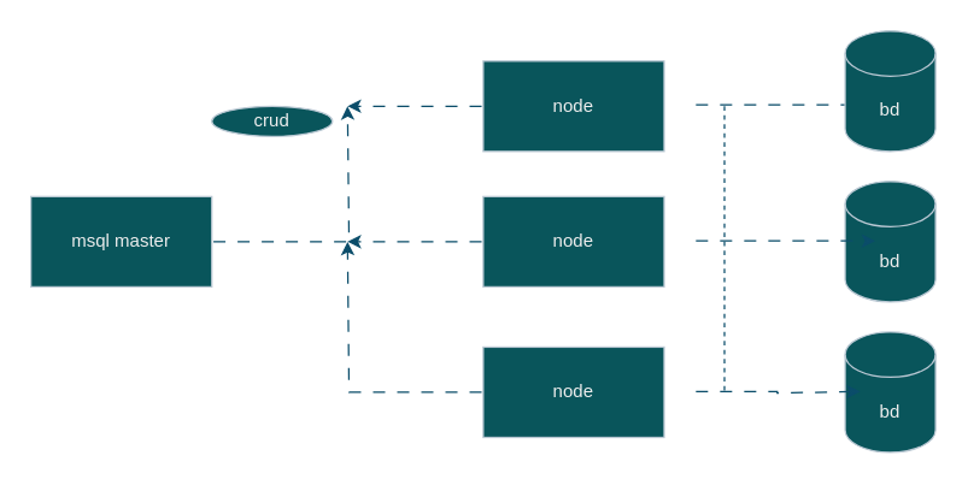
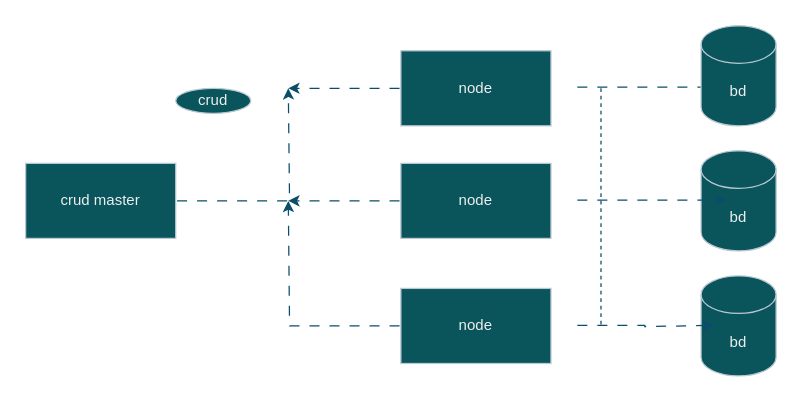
  <mxCell id="0" />
  <mxCell id="1" parent="0" />
  <mxCell id="2" style="edgeStyle=orthogonalEdgeStyle;rounded=0;orthogonalLoop=1;jettySize=auto;html=1;flowAnimation=1;labelBackgroundColor=none;strokeColor=#0B4D6A;fontColor=default;" edge="1" parent="1" source="4"><mxGeometry relative="1" as="geometry"><mxPoint x="230" y="70" as="targetPoint" /></mxGeometry></mxCell>
  <mxCell id="3" style="edgeStyle=orthogonalEdgeStyle;rounded=0;orthogonalLoop=1;jettySize=auto;html=1;flowAnimation=1;labelBackgroundColor=none;strokeColor=#0B4D6A;fontColor=default;" edge="1" parent="1"><mxGeometry relative="1" as="geometry"><mxPoint x="570" y="69" as="targetPoint" /><mxPoint x="460" y="69" as="sourcePoint" /></mxGeometry></mxCell>
  <mxCell id="4" value="node" style="rounded=0;whiteSpace=wrap;html=1;fillColor=#09555B;strokeColor=#BAC8D3;labelBackgroundColor=none;fontColor=#EEEEEE;" vertex="1" parent="1"><mxGeometry x="320" y="40" width="120" height="60" as="geometry" /></mxCell>
  <mxCell id="5" style="edgeStyle=orthogonalEdgeStyle;rounded=0;orthogonalLoop=1;jettySize=auto;html=1;flowAnimation=1;labelBackgroundColor=none;strokeColor=#0B4D6A;fontColor=default;" edge="1" parent="1" source="6"><mxGeometry relative="1" as="geometry"><mxPoint x="230" y="160" as="targetPoint" /></mxGeometry></mxCell>
  <mxCell id="6" value="node" style="rounded=0;whiteSpace=wrap;html=1;fillColor=#09555B;strokeColor=#BAC8D3;labelBackgroundColor=none;fontColor=#EEEEEE;" vertex="1" parent="1"><mxGeometry x="320" y="130" width="120" height="60" as="geometry" /></mxCell>
  <mxCell id="7" style="edgeStyle=orthogonalEdgeStyle;rounded=0;orthogonalLoop=1;jettySize=auto;html=1;flowAnimation=1;labelBackgroundColor=none;strokeColor=#0B4D6A;fontColor=default;" edge="1" parent="1" source="8"><mxGeometry relative="1" as="geometry"><mxPoint x="230" y="160" as="targetPoint" /><Array as="points"><mxPoint x="231" y="260" /></Array></mxGeometry></mxCell>
  <mxCell id="8" value="node" style="rounded=0;whiteSpace=wrap;html=1;fillColor=#09555B;strokeColor=#BAC8D3;labelBackgroundColor=none;fontColor=#EEEEEE;" vertex="1" parent="1"><mxGeometry x="320" y="230" width="120" height="60" as="geometry" /></mxCell>
  <mxCell id="9" style="edgeStyle=orthogonalEdgeStyle;rounded=0;orthogonalLoop=1;jettySize=auto;html=1;flowAnimation=1;labelBackgroundColor=none;strokeColor=#0B4D6A;fontColor=default;" edge="1" parent="1" source="10"><mxGeometry relative="1" as="geometry"><mxPoint x="230" y="70" as="targetPoint" /><Array as="points"><mxPoint x="231" y="160" /></Array></mxGeometry></mxCell>
- <mxCell id="10" value="msql master" style="rounded=0;whiteSpace=wrap;html=1;fillColor=#09555B;strokeColor=#BAC8D3;shadow=0;labelBackgroundColor=none;fontColor=#EEEEEE;" vertex="1" parent="1"><mxGeometry x="20" y="130" width="120" height="60" as="geometry" /></mxCell>
+ <mxCell id="10" value="crud master" style="rounded=0;whiteSpace=wrap;html=1;fillColor=#09555B;strokeColor=#BAC8D3;shadow=0;labelBackgroundColor=none;fontColor=#EEEEEE;" vertex="1" parent="1"><mxGeometry x="20" y="130" width="120" height="60" as="geometry" /></mxCell>
  <mxCell id="11" value="bd" style="shape=cylinder3;whiteSpace=wrap;html=1;boundedLbl=1;backgroundOutline=1;size=15;fillColor=#09555B;strokeColor=#BAC8D3;labelBackgroundColor=none;fontColor=#EEEEEE;" vertex="1" parent="1"><mxGeometry x="560" y="20" width="60" height="80" as="geometry" /></mxCell>
  <mxCell id="12" value="bd" style="shape=cylinder3;whiteSpace=wrap;html=1;boundedLbl=1;backgroundOutline=1;size=15;fillColor=#09555B;strokeColor=#BAC8D3;labelBackgroundColor=none;fontColor=#EEEEEE;" vertex="1" parent="1"><mxGeometry x="560" y="120" width="60" height="80" as="geometry" /></mxCell>
  <mxCell id="13" value="bd" style="shape=cylinder3;whiteSpace=wrap;html=1;boundedLbl=1;backgroundOutline=1;size=15;fillColor=#09555B;strokeColor=#BAC8D3;labelBackgroundColor=none;fontColor=#EEEEEE;" vertex="1" parent="1"><mxGeometry x="560" y="220" width="60" height="80" as="geometry" /></mxCell>
  <mxCell id="14" style="edgeStyle=orthogonalEdgeStyle;rounded=0;orthogonalLoop=1;jettySize=auto;html=1;entryX=0;entryY=0.5;entryDx=0;entryDy=0;entryPerimeter=0;flowAnimation=1;labelBackgroundColor=none;strokeColor=#0B4D6A;fontColor=default;" edge="1" parent="1"><mxGeometry relative="1" as="geometry"><mxPoint x="460" y="159.5" as="sourcePoint" /><mxPoint x="580" y="159.5" as="targetPoint" /></mxGeometry></mxCell>
  <mxCell id="15" style="edgeStyle=orthogonalEdgeStyle;rounded=0;orthogonalLoop=1;jettySize=auto;html=1;flowAnimation=1;labelBackgroundColor=none;strokeColor=#0B4D6A;fontColor=default;" edge="1" parent="1"><mxGeometry relative="1" as="geometry"><mxPoint x="460" y="259.5" as="sourcePoint" /><mxPoint x="570" y="259.5" as="targetPoint" /><Array as="points"><mxPoint x="515" y="259.5" /><mxPoint x="515" y="260.5" /></Array></mxGeometry></mxCell>
  <mxCell id="16" value="" style="endArrow=none;dashed=1;html=1;rounded=0;flowAnimation=1;labelBackgroundColor=none;strokeColor=#0B4D6A;fontColor=default;" edge="1" parent="1"><mxGeometry width="50" height="50" relative="1" as="geometry"><mxPoint x="480" y="260" as="sourcePoint" /><mxPoint x="480" y="70" as="targetPoint" /></mxGeometry></mxCell>
- <mxCell id="17" value="crud" style="ellipse;whiteSpace=wrap;html=1;labelBackgroundColor=none;fillColor=#09555B;strokeColor=#BAC8D3;fontColor=#EEEEEE;" vertex="1" parent="1"><mxGeometry x="140" y="70" width="80" height="20" as="geometry" /></mxCell>
+ <mxCell id="17" value="crud" style="ellipse;whiteSpace=wrap;html=1;labelBackgroundColor=none;fillColor=#09555B;strokeColor=#BAC8D3;fontColor=#EEEEEE;" vertex="1" parent="1"><mxGeometry x="140" y="70" width="60" height="20" as="geometry" /></mxCell>
